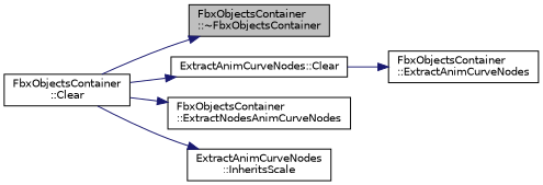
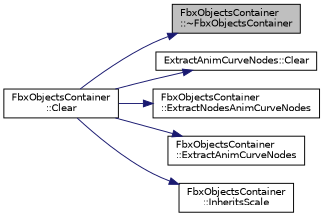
  digraph {
    rankdir=LR
    node [color=black fillcolor=white fontname=Helvetica fontsize=10 shape=record style=filled]
    edge [color=midnightblue fontname=Helvetica fontsize=10 labelfontname=Helvetica labelfontsize=10 style=solid]
    n1 [fillcolor=grey75 fontcolor=black height=0.2 label="FbxObjectsContainer\l::~FbxObjectsContainer" width=0.4]
    n2 [height=0.2 label="FbxObjectsContainer\l::Clear" width=0.4]
    n3 [height=0.2 label="ExtractAnimCurveNodes::Clear" width=0.4]
    n4 [height=0.2 label="FbxObjectsContainer\l::ExtractNodesAnimCurveNodes" width=0.4]
    n5 [height=0.2 label="FbxObjectsContainer\l::ExtractAnimCurveNodes" width=0.4]
-   n6 [height=0.2 label="ExtractAnimCurveNodes\l::InheritsScale" width=0.4]
+   n6 [height=0.2 label="FbxObjectsContainer\l::InheritsScale" width=0.4]
    n2 -> n1
    n2 -> n3
    n2 -> n4
-   n3 -> n5
+   n2 -> n5
    n2 -> n6
  }
